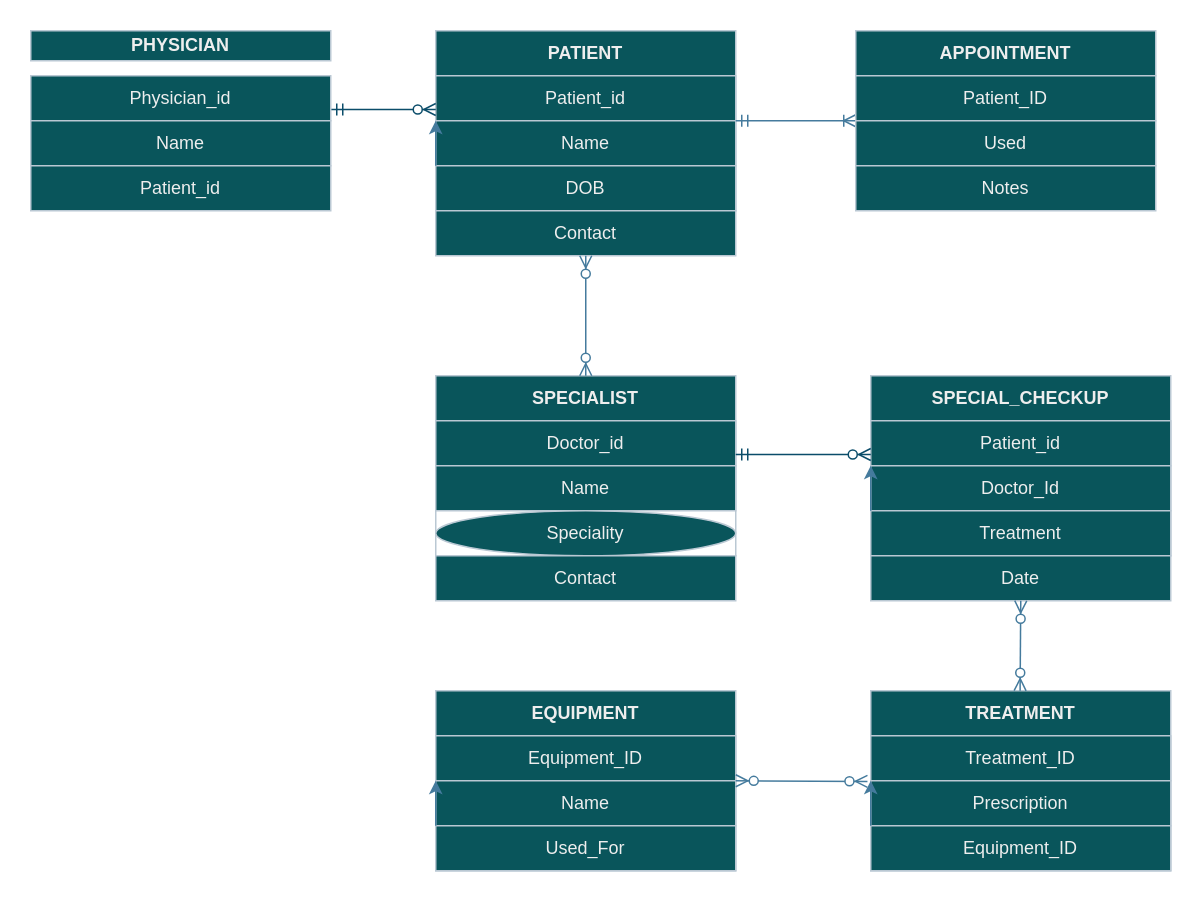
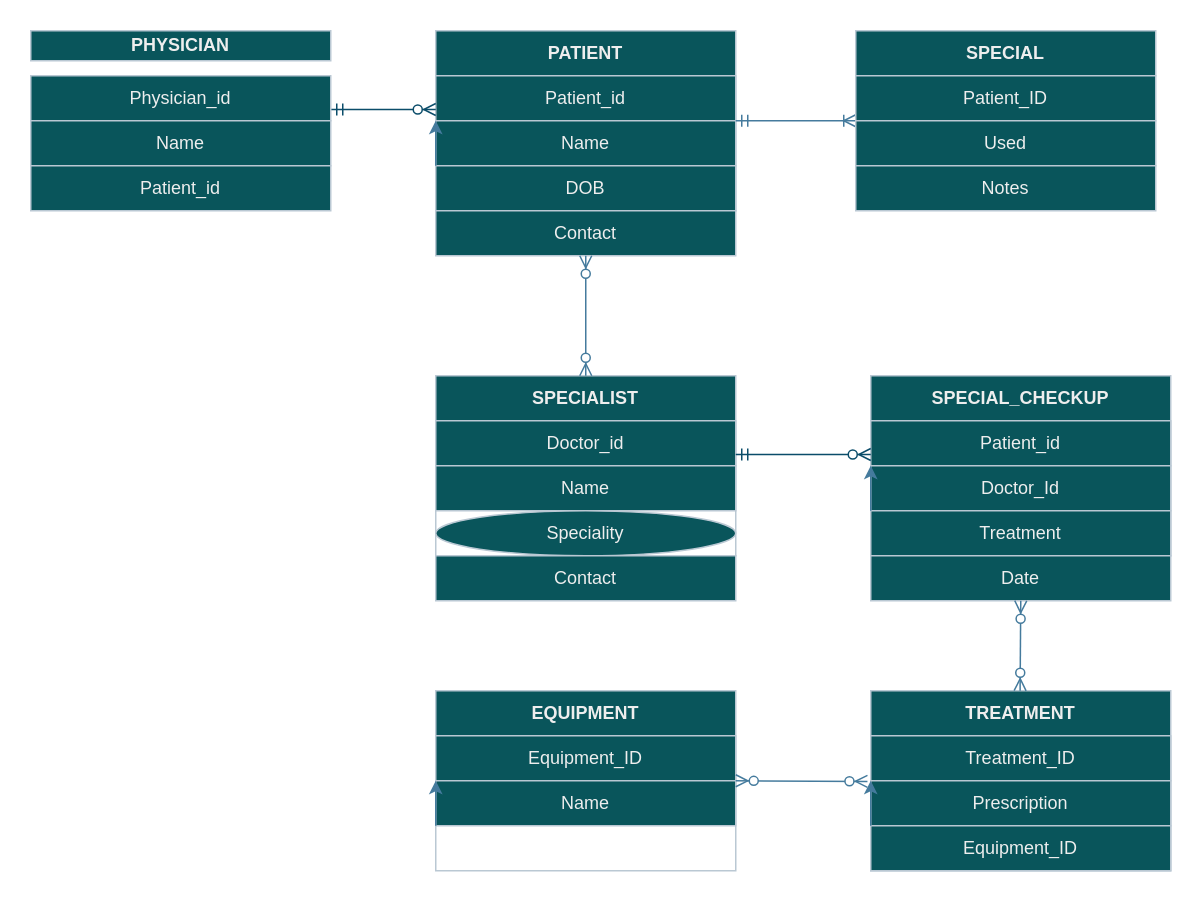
  <mxCell id="0" />
  <mxCell id="1" parent="0" />
  <mxCell id="2" value="&lt;b&gt;PHYSICIAN&lt;/b&gt;" style="rounded=0;whiteSpace=wrap;html=1;labelBackgroundColor=none;fillColor=#09555B;strokeColor=#BAC8D3;fontColor=#EEEEEE;" vertex="1" parent="1"><mxGeometry x="20" y="20" width="200" height="20" as="geometry" /></mxCell>
  <mxCell id="3" value="SPECIALIST" style="swimlane;whiteSpace=wrap;html=1;startSize=30;labelBackgroundColor=none;fillColor=#09555B;strokeColor=#BAC8D3;fontColor=#EEEEEE;" vertex="1" parent="1"><mxGeometry x="290" y="250" width="200" height="120" as="geometry" /></mxCell>
  <mxCell id="4" value="Text" style="text;html=1;align=center;verticalAlign=middle;resizable=0;points=[];autosize=1;strokeColor=none;fillColor=none;labelBackgroundColor=none;fontColor=#EEEEEE;" vertex="1" parent="3"><mxGeometry y="30" width="50" height="30" as="geometry" /></mxCell>
  <mxCell id="5" value="Doctor_id" style="rounded=0;whiteSpace=wrap;html=1;labelBackgroundColor=none;fillColor=#09555B;strokeColor=#BAC8D3;fontColor=#EEEEEE;" vertex="1" parent="3"><mxGeometry y="30" width="200" height="30" as="geometry" /></mxCell>
  <mxCell id="6" value="Name" style="rounded=0;whiteSpace=wrap;html=1;labelBackgroundColor=none;fillColor=#09555B;strokeColor=#BAC8D3;fontColor=#EEEEEE;" vertex="1" parent="3"><mxGeometry y="60" width="200" height="30" as="geometry" /></mxCell>
  <mxCell id="7" value="Speciality" style="ellipse;whiteSpace=wrap;html=1;labelBackgroundColor=none;fillColor=#09555B;strokeColor=#BAC8D3;fontColor=#EEEEEE;" vertex="1" parent="3"><mxGeometry y="90" width="200" height="30" as="geometry" /></mxCell>
  <mxCell id="8" value="Contact" style="rounded=0;whiteSpace=wrap;html=1;labelBackgroundColor=none;fillColor=#09555B;strokeColor=#BAC8D3;fontColor=#EEEEEE;" vertex="1" parent="1"><mxGeometry x="290" y="370" width="200" height="30" as="geometry" /></mxCell>
  <mxCell id="9" value="PATIENT" style="swimlane;whiteSpace=wrap;html=1;startSize=30;labelBackgroundColor=none;fillColor=#09555B;strokeColor=#BAC8D3;fontColor=#EEEEEE;" vertex="1" parent="1"><mxGeometry x="290" y="20" width="200" height="120" as="geometry" /></mxCell>
  <mxCell id="10" value="Text" style="text;html=1;align=center;verticalAlign=middle;resizable=0;points=[];autosize=1;strokeColor=none;fillColor=none;labelBackgroundColor=none;fontColor=#EEEEEE;" vertex="1" parent="9"><mxGeometry y="30" width="50" height="30" as="geometry" /></mxCell>
  <mxCell id="11" value="Patient_id" style="rounded=0;whiteSpace=wrap;html=1;labelBackgroundColor=none;fillColor=#09555B;strokeColor=#BAC8D3;fontColor=#EEEEEE;" vertex="1" parent="9"><mxGeometry y="30" width="200" height="30" as="geometry" /></mxCell>
  <mxCell id="12" value="Name" style="rounded=0;whiteSpace=wrap;html=1;labelBackgroundColor=none;fillColor=#09555B;strokeColor=#BAC8D3;fontColor=#EEEEEE;" vertex="1" parent="9"><mxGeometry y="60" width="200" height="30" as="geometry" /></mxCell>
  <mxCell id="13" value="DOB" style="rounded=0;whiteSpace=wrap;html=1;labelBackgroundColor=none;fillColor=#09555B;strokeColor=#BAC8D3;fontColor=#EEEEEE;" vertex="1" parent="9"><mxGeometry y="90" width="200" height="30" as="geometry" /></mxCell>
  <mxCell id="14" style="edgeStyle=orthogonalEdgeStyle;rounded=0;orthogonalLoop=1;jettySize=auto;html=1;exitX=0;exitY=0.75;exitDx=0;exitDy=0;entryX=0;entryY=1;entryDx=0;entryDy=0;strokeColor=#457B9D;fontColor=#1D3557;fillColor=#A8DADC;" edge="1" parent="9" source="9" target="11"><mxGeometry relative="1" as="geometry" /></mxCell>
  <mxCell id="15" value="Contact" style="rounded=0;whiteSpace=wrap;html=1;labelBackgroundColor=none;fillColor=#09555B;strokeColor=#BAC8D3;fontColor=#EEEEEE;" vertex="1" parent="1"><mxGeometry x="290" y="140" width="200" height="30" as="geometry" /></mxCell>
  <mxCell id="16" value="" style="fontSize=12;html=1;endArrow=ERzeroToMany;startArrow=ERmandOne;rounded=0;strokeColor=#0B4D6A;exitX=1;exitY=0.75;exitDx=0;exitDy=0;entryX=0;entryY=0.75;entryDx=0;entryDy=0;" edge="1" parent="1" source="19" target="11"><mxGeometry width="100" height="100" relative="1" as="geometry"><mxPoint x="210" y="-185" as="sourcePoint" /><mxPoint x="290" y="103" as="targetPoint" /></mxGeometry></mxCell>
  <mxCell id="17" value="" style="fontSize=12;html=1;endArrow=ERoneToMany;startArrow=ERmandOne;rounded=0;strokeColor=#457B9D;fontColor=#1D3557;fillColor=#A8DADC;exitX=1;exitY=0;exitDx=0;exitDy=0;entryX=0;entryY=0;entryDx=0;entryDy=0;" edge="1" parent="1" source="12" target="24"><mxGeometry width="100" height="100" relative="1" as="geometry"><mxPoint x="530" y="110" as="sourcePoint" /><mxPoint x="530" y="20" as="targetPoint" /></mxGeometry></mxCell>
  <mxCell id="18" value="" style="fontSize=12;html=1;endArrow=ERzeroToMany;endFill=1;startArrow=ERzeroToMany;rounded=0;strokeColor=#457B9D;fontColor=#1D3557;fillColor=#A8DADC;entryX=0.5;entryY=1;entryDx=0;entryDy=0;" edge="1" parent="1" source="3" target="15"><mxGeometry width="100" height="100" relative="1" as="geometry"><mxPoint x="270" y="80" as="sourcePoint" /><mxPoint x="370" y="-20" as="targetPoint" /></mxGeometry></mxCell>
  <mxCell id="19" value="Physician_id" style="rounded=0;whiteSpace=wrap;html=1;labelBackgroundColor=none;fillColor=#09555B;strokeColor=#BAC8D3;fontColor=#EEEEEE;" vertex="1" parent="1"><mxGeometry x="20" y="50" width="200" height="30" as="geometry" /></mxCell>
  <mxCell id="20" value="Name" style="rounded=0;whiteSpace=wrap;html=1;labelBackgroundColor=none;fillColor=#09555B;strokeColor=#BAC8D3;fontColor=#EEEEEE;" vertex="1" parent="1"><mxGeometry x="20" y="80" width="200" height="30" as="geometry" /></mxCell>
  <mxCell id="21" value="Patient_id" style="rounded=0;whiteSpace=wrap;html=1;labelBackgroundColor=none;fillColor=#09555B;strokeColor=#BAC8D3;fontColor=#EEEEEE;" vertex="1" parent="1"><mxGeometry x="20" y="110" width="200" height="30" as="geometry" /></mxCell>
- <mxCell id="22" value="&lt;b&gt;APPOINTMENT&lt;/b&gt;" style="rounded=0;whiteSpace=wrap;html=1;labelBackgroundColor=none;fillColor=#09555B;strokeColor=#BAC8D3;fontColor=#EEEEEE;" vertex="1" parent="1"><mxGeometry x="570" y="20" width="200" height="30" as="geometry" /></mxCell>
+ <mxCell id="22" value="&lt;b&gt;SPECIAL&lt;/b&gt;" style="rounded=0;whiteSpace=wrap;html=1;labelBackgroundColor=none;fillColor=#09555B;strokeColor=#BAC8D3;fontColor=#EEEEEE;" vertex="1" parent="1"><mxGeometry x="570" y="20" width="200" height="30" as="geometry" /></mxCell>
  <mxCell id="23" value="Patient_ID" style="rounded=0;whiteSpace=wrap;html=1;labelBackgroundColor=none;fillColor=#09555B;strokeColor=#BAC8D3;fontColor=#EEEEEE;" vertex="1" parent="1"><mxGeometry x="570" y="50" width="200" height="30" as="geometry" /></mxCell>
  <mxCell id="24" value="Used" style="rounded=0;whiteSpace=wrap;html=1;labelBackgroundColor=none;fillColor=#09555B;strokeColor=#BAC8D3;fontColor=#EEEEEE;" vertex="1" parent="1"><mxGeometry x="570" y="80" width="200" height="30" as="geometry" /></mxCell>
  <mxCell id="25" value="Notes" style="rounded=0;whiteSpace=wrap;html=1;labelBackgroundColor=none;fillColor=#09555B;strokeColor=#BAC8D3;fontColor=#EEEEEE;" vertex="1" parent="1"><mxGeometry x="570" y="110" width="200" height="30" as="geometry" /></mxCell>
  <mxCell id="26" value="SPECIAL_CHECKUP" style="swimlane;whiteSpace=wrap;html=1;startSize=30;labelBackgroundColor=none;fillColor=#09555B;strokeColor=#BAC8D3;fontColor=#EEEEEE;" vertex="1" parent="1"><mxGeometry x="580" y="250" width="200" height="120" as="geometry" /></mxCell>
  <mxCell id="27" value="Text" style="text;html=1;align=center;verticalAlign=middle;resizable=0;points=[];autosize=1;strokeColor=none;fillColor=none;labelBackgroundColor=none;fontColor=#EEEEEE;" vertex="1" parent="26"><mxGeometry y="30" width="50" height="30" as="geometry" /></mxCell>
  <mxCell id="28" value="Patient_id" style="rounded=0;whiteSpace=wrap;html=1;labelBackgroundColor=none;fillColor=#09555B;strokeColor=#BAC8D3;fontColor=#EEEEEE;" vertex="1" parent="26"><mxGeometry y="30" width="200" height="30" as="geometry" /></mxCell>
  <mxCell id="29" value="Doctor_Id" style="rounded=0;whiteSpace=wrap;html=1;labelBackgroundColor=none;fillColor=#09555B;strokeColor=#BAC8D3;fontColor=#EEEEEE;" vertex="1" parent="26"><mxGeometry y="60" width="200" height="30" as="geometry" /></mxCell>
  <mxCell id="30" value="Treatment" style="rounded=0;whiteSpace=wrap;html=1;labelBackgroundColor=none;fillColor=#09555B;strokeColor=#BAC8D3;fontColor=#EEEEEE;" vertex="1" parent="26"><mxGeometry y="90" width="200" height="30" as="geometry" /></mxCell>
  <mxCell id="31" style="edgeStyle=orthogonalEdgeStyle;rounded=0;orthogonalLoop=1;jettySize=auto;html=1;exitX=0;exitY=0.75;exitDx=0;exitDy=0;entryX=0;entryY=1;entryDx=0;entryDy=0;strokeColor=#457B9D;fontColor=#1D3557;fillColor=#A8DADC;" edge="1" parent="26" source="26" target="28"><mxGeometry relative="1" as="geometry" /></mxCell>
  <mxCell id="32" value="Date" style="rounded=0;whiteSpace=wrap;html=1;labelBackgroundColor=none;fillColor=#09555B;strokeColor=#BAC8D3;fontColor=#EEEEEE;" vertex="1" parent="1"><mxGeometry x="580" y="370" width="200" height="30" as="geometry" /></mxCell>
  <mxCell id="33" value="TREATMENT" style="swimlane;whiteSpace=wrap;html=1;startSize=30;labelBackgroundColor=none;fillColor=#09555B;strokeColor=#BAC8D3;fontColor=#EEEEEE;" vertex="1" parent="1"><mxGeometry x="580" y="460" width="200" height="120" as="geometry" /></mxCell>
  <mxCell id="34" value="Text" style="text;html=1;align=center;verticalAlign=middle;resizable=0;points=[];autosize=1;strokeColor=none;fillColor=none;labelBackgroundColor=none;fontColor=#EEEEEE;" vertex="1" parent="33"><mxGeometry y="30" width="50" height="30" as="geometry" /></mxCell>
  <mxCell id="35" value="Treatment_ID" style="rounded=0;whiteSpace=wrap;html=1;labelBackgroundColor=none;fillColor=#09555B;strokeColor=#BAC8D3;fontColor=#EEEEEE;" vertex="1" parent="33"><mxGeometry y="30" width="200" height="30" as="geometry" /></mxCell>
  <mxCell id="36" value="Prescription" style="rounded=0;whiteSpace=wrap;html=1;labelBackgroundColor=none;fillColor=#09555B;strokeColor=#BAC8D3;fontColor=#EEEEEE;" vertex="1" parent="33"><mxGeometry y="60" width="200" height="30" as="geometry" /></mxCell>
  <mxCell id="37" value="Equipment_ID" style="rounded=0;whiteSpace=wrap;html=1;labelBackgroundColor=none;fillColor=#09555B;strokeColor=#BAC8D3;fontColor=#EEEEEE;" vertex="1" parent="33"><mxGeometry y="90" width="200" height="30" as="geometry" /></mxCell>
  <mxCell id="38" style="edgeStyle=orthogonalEdgeStyle;rounded=0;orthogonalLoop=1;jettySize=auto;html=1;exitX=0;exitY=0.75;exitDx=0;exitDy=0;entryX=0;entryY=1;entryDx=0;entryDy=0;strokeColor=#457B9D;fontColor=#1D3557;fillColor=#A8DADC;" edge="1" parent="33" source="33" target="35"><mxGeometry relative="1" as="geometry" /></mxCell>
  <mxCell id="39" value="EQUIPMENT" style="swimlane;whiteSpace=wrap;html=1;startSize=30;labelBackgroundColor=none;fillColor=#09555B;strokeColor=#BAC8D3;fontColor=#EEEEEE;" vertex="1" parent="1"><mxGeometry x="290" y="460" width="200" height="120" as="geometry" /></mxCell>
  <mxCell id="40" value="Text" style="text;html=1;align=center;verticalAlign=middle;resizable=0;points=[];autosize=1;strokeColor=none;fillColor=none;labelBackgroundColor=none;fontColor=#EEEEEE;" vertex="1" parent="39"><mxGeometry y="30" width="50" height="30" as="geometry" /></mxCell>
  <mxCell id="41" value="Equipment_ID" style="rounded=0;whiteSpace=wrap;html=1;labelBackgroundColor=none;fillColor=#09555B;strokeColor=#BAC8D3;fontColor=#EEEEEE;" vertex="1" parent="39"><mxGeometry y="30" width="200" height="30" as="geometry" /></mxCell>
  <mxCell id="42" value="Name" style="rounded=0;whiteSpace=wrap;html=1;labelBackgroundColor=none;fillColor=#09555B;strokeColor=#BAC8D3;fontColor=#EEEEEE;" vertex="1" parent="39"><mxGeometry y="60" width="200" height="30" as="geometry" /></mxCell>
- <mxCell id="43" value="Used_For" style="rounded=0;whiteSpace=wrap;html=1;labelBackgroundColor=none;fillColor=#09555B;strokeColor=#BAC8D3;fontColor=#EEEEEE;" vertex="1" parent="39"><mxGeometry y="90" width="200" height="30" as="geometry" /></mxCell>
  <mxCell id="44" style="edgeStyle=orthogonalEdgeStyle;rounded=0;orthogonalLoop=1;jettySize=auto;html=1;exitX=0;exitY=0.75;exitDx=0;exitDy=0;entryX=0;entryY=1;entryDx=0;entryDy=0;strokeColor=#457B9D;fontColor=#1D3557;fillColor=#A8DADC;" edge="1" parent="39" source="39" target="41"><mxGeometry relative="1" as="geometry" /></mxCell>
  <mxCell id="45" value="" style="fontSize=12;html=1;endArrow=ERzeroToMany;startArrow=ERmandOne;rounded=0;strokeColor=#0B4D6A;exitX=1;exitY=0.75;exitDx=0;exitDy=0;entryX=0;entryY=0.75;entryDx=0;entryDy=0;" edge="1" parent="1" source="5" target="28"><mxGeometry width="100" height="100" relative="1" as="geometry"><mxPoint x="500" y="320" as="sourcePoint" /><mxPoint x="580" y="320" as="targetPoint" /></mxGeometry></mxCell>
  <mxCell id="46" value="" style="fontSize=12;html=1;endArrow=ERzeroToMany;endFill=1;startArrow=ERzeroToMany;rounded=0;strokeColor=#457B9D;fontColor=#1D3557;fillColor=#A8DADC;entryX=0.5;entryY=1;entryDx=0;entryDy=0;" edge="1" parent="1" target="32"><mxGeometry width="100" height="100" relative="1" as="geometry"><mxPoint x="679.57" y="460" as="sourcePoint" /><mxPoint x="680" y="410" as="targetPoint" /></mxGeometry></mxCell>
  <mxCell id="47" value="" style="fontSize=12;html=1;endArrow=ERzeroToMany;endFill=1;startArrow=ERzeroToMany;rounded=0;strokeColor=#457B9D;fontColor=#1D3557;fillColor=#A8DADC;entryX=1;entryY=0.5;entryDx=0;entryDy=0;exitX=-0.044;exitY=1.014;exitDx=0;exitDy=0;exitPerimeter=0;" edge="1" parent="1" source="34" target="39"><mxGeometry width="100" height="100" relative="1" as="geometry"><mxPoint x="550" y="560" as="sourcePoint" /><mxPoint x="550" y="480" as="targetPoint" /></mxGeometry></mxCell>
